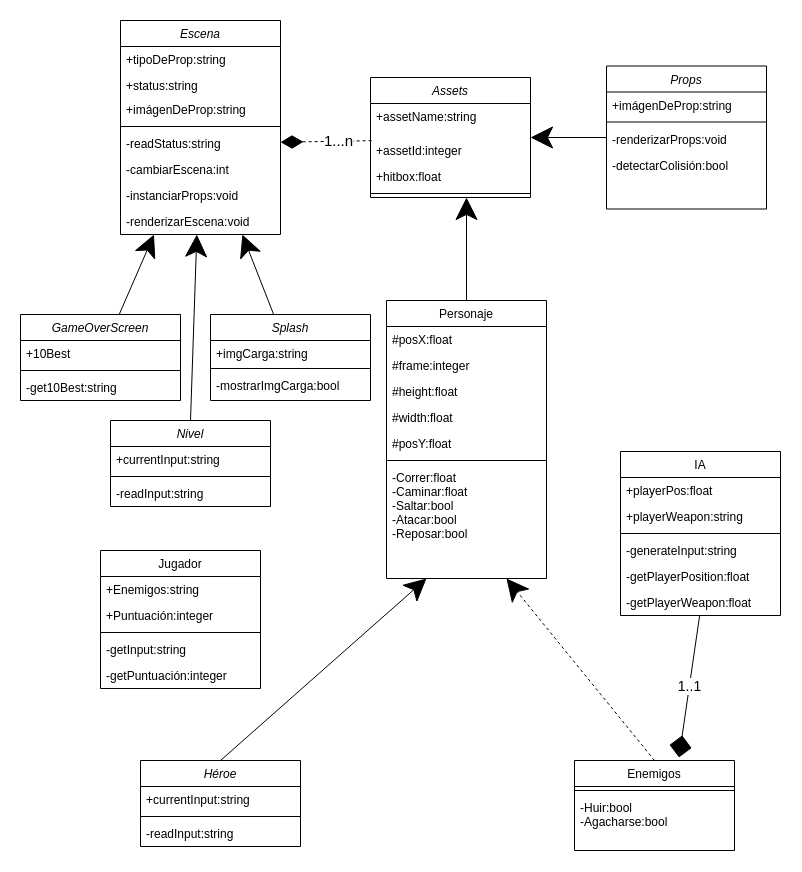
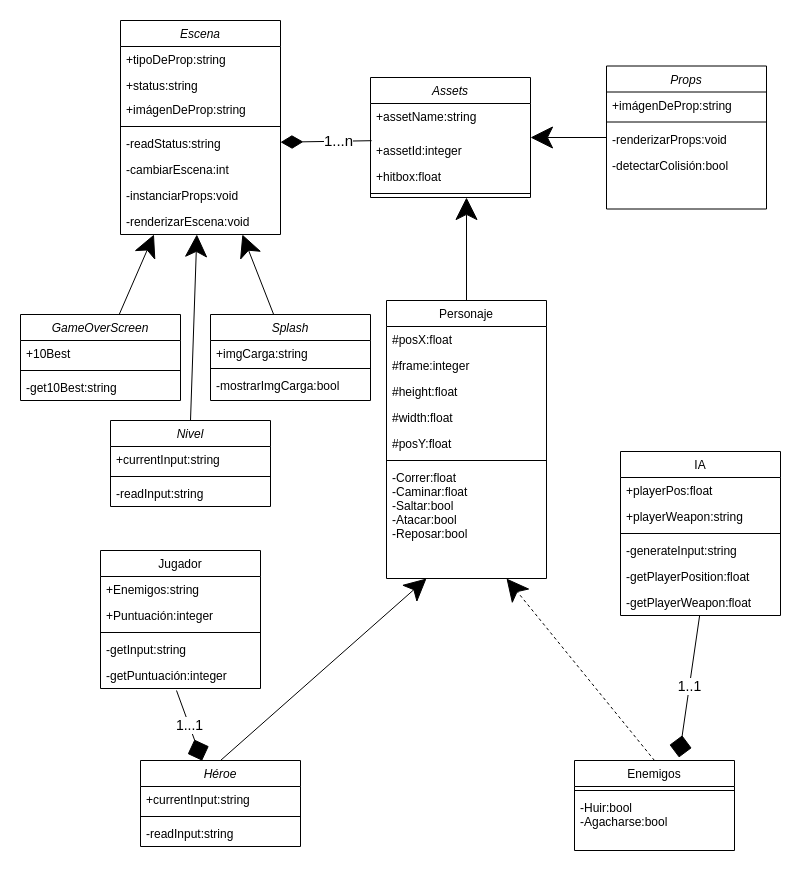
  <mxCell id="0" />
  <mxCell id="1" parent="0" />
  <mxCell id="2" value="Héroe" style="swimlane;fontStyle=2;align=center;verticalAlign=top;childLayout=stackLayout;horizontal=1;startSize=26;horizontalStack=0;resizeParent=1;resizeLast=0;collapsible=1;marginBottom=0;rounded=0;shadow=0;strokeWidth=1;" parent="1" vertex="1"><mxGeometry x="140" y="760" width="160" height="86" as="geometry"><mxRectangle x="230" y="140" width="160" height="26" as="alternateBounds" /></mxGeometry></mxCell>
  <mxCell id="3" value="+currentInput:string" style="text;align=left;verticalAlign=top;spacingLeft=4;spacingRight=4;overflow=hidden;rotatable=0;points=[[0,0.5],[1,0.5]];portConstraint=eastwest;" parent="2" vertex="1"><mxGeometry y="26" width="160" height="26" as="geometry" /></mxCell>
  <mxCell id="4" value="" style="line;html=1;strokeWidth=1;align=left;verticalAlign=middle;spacingTop=-1;spacingLeft=3;spacingRight=3;rotatable=0;labelPosition=right;points=[];portConstraint=eastwest;" parent="2" vertex="1"><mxGeometry y="52" width="160" height="8" as="geometry" /></mxCell>
  <mxCell id="5" value="-readInput:string" style="text;align=left;verticalAlign=top;spacingLeft=4;spacingRight=4;overflow=hidden;rotatable=0;points=[[0,0.5],[1,0.5]];portConstraint=eastwest;" parent="2" vertex="1"><mxGeometry y="60" width="160" height="26" as="geometry" /></mxCell>
  <mxCell id="6" value="Jugador" style="swimlane;fontStyle=0;align=center;verticalAlign=top;childLayout=stackLayout;horizontal=1;startSize=26;horizontalStack=0;resizeParent=1;resizeLast=0;collapsible=1;marginBottom=0;rounded=0;shadow=0;strokeWidth=1;" parent="1" vertex="1"><mxGeometry x="100" y="550" width="160" height="138" as="geometry"><mxRectangle x="130" y="380" width="160" height="26" as="alternateBounds" /></mxGeometry></mxCell>
  <mxCell id="7" value="+Enemigos:string" style="text;align=left;verticalAlign=top;spacingLeft=4;spacingRight=4;overflow=hidden;rotatable=0;points=[[0,0.5],[1,0.5]];portConstraint=eastwest;" parent="6" vertex="1"><mxGeometry y="26" width="160" height="26" as="geometry" /></mxCell>
  <mxCell id="8" value="+Puntuación:integer" style="text;align=left;verticalAlign=top;spacingLeft=4;spacingRight=4;overflow=hidden;rotatable=0;points=[[0,0.5],[1,0.5]];portConstraint=eastwest;" parent="6" vertex="1"><mxGeometry y="52" width="160" height="26" as="geometry" /></mxCell>
  <mxCell id="9" value="" style="line;html=1;strokeWidth=1;align=left;verticalAlign=middle;spacingTop=-1;spacingLeft=3;spacingRight=3;rotatable=0;labelPosition=right;points=[];portConstraint=eastwest;" parent="6" vertex="1"><mxGeometry y="78" width="160" height="8" as="geometry" /></mxCell>
  <mxCell id="10" value="-getInput:string" style="text;align=left;verticalAlign=top;spacingLeft=4;spacingRight=4;overflow=hidden;rotatable=0;points=[[0,0.5],[1,0.5]];portConstraint=eastwest;" parent="6" vertex="1"><mxGeometry y="86" width="160" height="26" as="geometry" /></mxCell>
  <mxCell id="11" value="-getPuntuación:integer" style="text;align=left;verticalAlign=top;spacingLeft=4;spacingRight=4;overflow=hidden;rotatable=0;points=[[0,0.5],[1,0.5]];portConstraint=eastwest;" parent="6" vertex="1"><mxGeometry y="112" width="160" height="26" as="geometry" /></mxCell>
  <mxCell id="12" value="Personaje" style="swimlane;fontStyle=0;align=center;verticalAlign=top;childLayout=stackLayout;horizontal=1;startSize=26;horizontalStack=0;resizeParent=1;resizeLast=0;collapsible=1;marginBottom=0;rounded=0;shadow=0;strokeWidth=1;" parent="1" vertex="1"><mxGeometry x="386" y="300" width="160" height="278" as="geometry"><mxRectangle x="340" y="380" width="170" height="26" as="alternateBounds" /></mxGeometry></mxCell>
  <mxCell id="13" value="#posX:float" style="text;align=left;verticalAlign=top;spacingLeft=4;spacingRight=4;overflow=hidden;rotatable=0;points=[[0,0.5],[1,0.5]];portConstraint=eastwest;" parent="12" vertex="1"><mxGeometry y="26" width="160" height="26" as="geometry" /></mxCell>
  <mxCell id="14" value="#frame:integer" style="text;align=left;verticalAlign=top;spacingLeft=4;spacingRight=4;overflow=hidden;rotatable=0;points=[[0,0.5],[1,0.5]];portConstraint=eastwest;rounded=0;shadow=0;html=0;" parent="12" vertex="1"><mxGeometry y="52" width="160" height="26" as="geometry" /></mxCell>
  <mxCell id="15" value="#height:float" style="text;align=left;verticalAlign=top;spacingLeft=4;spacingRight=4;overflow=hidden;rotatable=0;points=[[0,0.5],[1,0.5]];portConstraint=eastwest;rounded=0;shadow=0;html=0;" parent="12" vertex="1"><mxGeometry y="78" width="160" height="26" as="geometry" /></mxCell>
  <mxCell id="16" value="#width:float" style="text;align=left;verticalAlign=top;spacingLeft=4;spacingRight=4;overflow=hidden;rotatable=0;points=[[0,0.5],[1,0.5]];portConstraint=eastwest;rounded=0;shadow=0;html=0;" parent="12" vertex="1"><mxGeometry y="104" width="160" height="26" as="geometry" /></mxCell>
  <mxCell id="17" value="#posY:float" style="text;align=left;verticalAlign=top;spacingLeft=4;spacingRight=4;overflow=hidden;rotatable=0;points=[[0,0.5],[1,0.5]];portConstraint=eastwest;rounded=0;shadow=0;html=0;" parent="12" vertex="1"><mxGeometry y="130" width="160" height="26" as="geometry" /></mxCell>
  <mxCell id="18" value="" style="line;html=1;strokeWidth=1;align=left;verticalAlign=middle;spacingTop=-1;spacingLeft=3;spacingRight=3;rotatable=0;labelPosition=right;points=[];portConstraint=eastwest;" parent="12" vertex="1"><mxGeometry y="156" width="160" height="8" as="geometry" /></mxCell>
  <mxCell id="19" value="-Correr:float&#10;-Caminar:float&#10;-Saltar:bool&#10;-Atacar:bool&#10;-Reposar:bool" style="text;align=left;verticalAlign=top;spacingLeft=4;spacingRight=4;overflow=hidden;rotatable=0;points=[[0,0.5],[1,0.5]];portConstraint=eastwest;" parent="12" vertex="1"><mxGeometry y="164" width="160" height="88" as="geometry" /></mxCell>
  <mxCell id="20" value="Enemigos" style="swimlane;fontStyle=0;align=center;verticalAlign=top;childLayout=stackLayout;horizontal=1;startSize=26;horizontalStack=0;resizeParent=1;resizeLast=0;collapsible=1;marginBottom=0;rounded=0;shadow=0;strokeWidth=1;" parent="1" vertex="1"><mxGeometry x="574" y="760" width="160" height="90" as="geometry"><mxRectangle x="550" y="140" width="160" height="26" as="alternateBounds" /></mxGeometry></mxCell>
  <mxCell id="21" value="" style="line;html=1;strokeWidth=1;align=left;verticalAlign=middle;spacingTop=-1;spacingLeft=3;spacingRight=3;rotatable=0;labelPosition=right;points=[];portConstraint=eastwest;" parent="20" vertex="1"><mxGeometry y="26" width="160" height="8" as="geometry" /></mxCell>
  <mxCell id="22" value="-Huir:bool&#10;-Agacharse:bool" style="text;align=left;verticalAlign=top;spacingLeft=4;spacingRight=4;overflow=hidden;rotatable=0;points=[[0,0.5],[1,0.5]];portConstraint=eastwest;" parent="20" vertex="1"><mxGeometry y="34" width="160" height="56" as="geometry" /></mxCell>
  <mxCell id="23" value="" style="endArrow=classic;html=1;endFill=1;endSize=20;exitX=0.5;exitY=0;exitDx=0;exitDy=0;entryX=0.75;entryY=1;entryDx=0;entryDy=0;dashed=1;" parent="1" source="20" target="12" edge="1"><mxGeometry width="50" height="50" relative="1" as="geometry"><mxPoint x="430" y="930" as="sourcePoint" /><mxPoint x="400" y="850" as="targetPoint" /></mxGeometry></mxCell>
  <mxCell id="24" value="" style="endArrow=classic;html=1;endFill=1;endSize=20;exitX=0.5;exitY=0;exitDx=0;exitDy=0;entryX=0.25;entryY=1;entryDx=0;entryDy=0;" parent="1" source="2" target="12" edge="1"><mxGeometry width="50" height="50" relative="1" as="geometry"><mxPoint x="410" y="860" as="sourcePoint" /><mxPoint x="320" y="870" as="targetPoint" /></mxGeometry></mxCell>
+ <mxCell id="25" value="&lt;font style=&quot;font-size: 14px&quot;&gt;1...1&lt;/font&gt;" style="endArrow=diamond;html=1;endFill=1;endSize=20;entryX=0.385;entryY=0.002;entryDx=0;entryDy=0;entryPerimeter=0;exitX=0.475;exitY=1.077;exitDx=0;exitDy=0;exitPerimeter=0;" parent="1" source="11" target="2" edge="1"><mxGeometry width="50" height="50" relative="1" as="geometry"><mxPoint x="86" y="710" as="sourcePoint" /><mxPoint x="335.357" y="952" as="targetPoint" /></mxGeometry></mxCell>
  <mxCell id="26" value="IA" style="swimlane;fontStyle=0;align=center;verticalAlign=top;childLayout=stackLayout;horizontal=1;startSize=26;horizontalStack=0;resizeParent=1;resizeLast=0;collapsible=1;marginBottom=0;rounded=0;shadow=0;strokeWidth=1;" parent="1" vertex="1"><mxGeometry x="620" y="451" width="160" height="164" as="geometry"><mxRectangle x="130" y="380" width="160" height="26" as="alternateBounds" /></mxGeometry></mxCell>
  <mxCell id="27" value="+playerPos:float" style="text;align=left;verticalAlign=top;spacingLeft=4;spacingRight=4;overflow=hidden;rotatable=0;points=[[0,0.5],[1,0.5]];portConstraint=eastwest;" parent="26" vertex="1"><mxGeometry y="26" width="160" height="26" as="geometry" /></mxCell>
  <mxCell id="28" value="+playerWeapon:string" style="text;align=left;verticalAlign=top;spacingLeft=4;spacingRight=4;overflow=hidden;rotatable=0;points=[[0,0.5],[1,0.5]];portConstraint=eastwest;" parent="26" vertex="1"><mxGeometry y="52" width="160" height="26" as="geometry" /></mxCell>
  <mxCell id="29" value="" style="line;html=1;strokeWidth=1;align=left;verticalAlign=middle;spacingTop=-1;spacingLeft=3;spacingRight=3;rotatable=0;labelPosition=right;points=[];portConstraint=eastwest;" parent="26" vertex="1"><mxGeometry y="78" width="160" height="8" as="geometry" /></mxCell>
  <mxCell id="30" value="-generateInput:string" style="text;align=left;verticalAlign=top;spacingLeft=4;spacingRight=4;overflow=hidden;rotatable=0;points=[[0,0.5],[1,0.5]];portConstraint=eastwest;" parent="26" vertex="1"><mxGeometry y="86" width="160" height="26" as="geometry" /></mxCell>
  <mxCell id="31" value="-getPlayerPosition:float" style="text;align=left;verticalAlign=top;spacingLeft=4;spacingRight=4;overflow=hidden;rotatable=0;points=[[0,0.5],[1,0.5]];portConstraint=eastwest;" parent="26" vertex="1"><mxGeometry y="112" width="160" height="26" as="geometry" /></mxCell>
  <mxCell id="32" value="-getPlayerWeapon:float" style="text;align=left;verticalAlign=top;spacingLeft=4;spacingRight=4;overflow=hidden;rotatable=0;points=[[0,0.5],[1,0.5]];portConstraint=eastwest;" parent="26" vertex="1"><mxGeometry y="138" width="160" height="26" as="geometry" /></mxCell>
  <mxCell id="33" value="Escena" style="swimlane;fontStyle=2;align=center;verticalAlign=top;childLayout=stackLayout;horizontal=1;startSize=26;horizontalStack=0;resizeParent=1;resizeLast=0;collapsible=1;marginBottom=0;rounded=0;shadow=0;strokeWidth=1;" parent="1" vertex="1"><mxGeometry x="120" y="20" width="160" height="214" as="geometry"><mxRectangle x="230" y="140" width="160" height="26" as="alternateBounds" /></mxGeometry></mxCell>
  <mxCell id="34" value="+tipoDeProp:string" style="text;align=left;verticalAlign=top;spacingLeft=4;spacingRight=4;overflow=hidden;rotatable=0;points=[[0,0.5],[1,0.5]];portConstraint=eastwest;" parent="33" vertex="1"><mxGeometry y="26" width="160" height="26" as="geometry" /></mxCell>
  <mxCell id="35" value="+status:string" style="text;align=left;verticalAlign=top;spacingLeft=4;spacingRight=4;overflow=hidden;rotatable=0;points=[[0,0.5],[1,0.5]];portConstraint=eastwest;" parent="33" vertex="1"><mxGeometry y="52" width="160" height="24" as="geometry" /></mxCell>
  <mxCell id="36" value="+imágenDeProp:string" style="text;align=left;verticalAlign=top;spacingLeft=4;spacingRight=4;overflow=hidden;rotatable=0;points=[[0,0.5],[1,0.5]];portConstraint=eastwest;" parent="33" vertex="1"><mxGeometry y="76" width="160" height="26" as="geometry" /></mxCell>
  <mxCell id="37" value="" style="line;html=1;strokeWidth=1;align=left;verticalAlign=middle;spacingTop=-1;spacingLeft=3;spacingRight=3;rotatable=0;labelPosition=right;points=[];portConstraint=eastwest;" parent="33" vertex="1"><mxGeometry y="102" width="160" height="8" as="geometry" /></mxCell>
  <mxCell id="38" value="-readStatus:string" style="text;align=left;verticalAlign=top;spacingLeft=4;spacingRight=4;overflow=hidden;rotatable=0;points=[[0,0.5],[1,0.5]];portConstraint=eastwest;" parent="33" vertex="1"><mxGeometry y="110" width="160" height="26" as="geometry" /></mxCell>
  <mxCell id="39" value="-cambiarEscena:int" style="text;align=left;verticalAlign=top;spacingLeft=4;spacingRight=4;overflow=hidden;rotatable=0;points=[[0,0.5],[1,0.5]];portConstraint=eastwest;" parent="33" vertex="1"><mxGeometry y="136" width="160" height="26" as="geometry" /></mxCell>
  <mxCell id="40" value="-instanciarProps:void" style="text;align=left;verticalAlign=top;spacingLeft=4;spacingRight=4;overflow=hidden;rotatable=0;points=[[0,0.5],[1,0.5]];portConstraint=eastwest;" parent="33" vertex="1"><mxGeometry y="162" width="160" height="26" as="geometry" /></mxCell>
  <mxCell id="41" value="-renderizarEscena:void" style="text;align=left;verticalAlign=top;spacingLeft=4;spacingRight=4;overflow=hidden;rotatable=0;points=[[0,0.5],[1,0.5]];portConstraint=eastwest;" parent="33" vertex="1"><mxGeometry y="188" width="160" height="26" as="geometry" /></mxCell>
  <mxCell id="42" value="&lt;font style=&quot;font-size: 14px&quot;&gt;1..1&lt;/font&gt;" style="endArrow=diamond;html=1;endFill=1;endSize=20;exitX=0.495;exitY=0.985;exitDx=0;exitDy=0;exitPerimeter=0;entryX=0.653;entryY=-0.033;entryDx=0;entryDy=0;entryPerimeter=0;" parent="1" source="32" target="20" edge="1"><mxGeometry width="50" height="50" relative="1" as="geometry"><mxPoint x="620" y="960" as="sourcePoint" /><mxPoint x="736" y="680" as="targetPoint" /></mxGeometry></mxCell>
  <mxCell id="43" value="Nivel" style="swimlane;fontStyle=2;align=center;verticalAlign=top;childLayout=stackLayout;horizontal=1;startSize=26;horizontalStack=0;resizeParent=1;resizeLast=0;collapsible=1;marginBottom=0;rounded=0;shadow=0;strokeWidth=1;" parent="1" vertex="1"><mxGeometry x="110" y="420" width="160" height="86" as="geometry"><mxRectangle x="230" y="140" width="160" height="26" as="alternateBounds" /></mxGeometry></mxCell>
  <mxCell id="44" value="+currentInput:string" style="text;align=left;verticalAlign=top;spacingLeft=4;spacingRight=4;overflow=hidden;rotatable=0;points=[[0,0.5],[1,0.5]];portConstraint=eastwest;" parent="43" vertex="1"><mxGeometry y="26" width="160" height="26" as="geometry" /></mxCell>
  <mxCell id="45" value="" style="line;html=1;strokeWidth=1;align=left;verticalAlign=middle;spacingTop=-1;spacingLeft=3;spacingRight=3;rotatable=0;labelPosition=right;points=[];portConstraint=eastwest;" parent="43" vertex="1"><mxGeometry y="52" width="160" height="8" as="geometry" /></mxCell>
  <mxCell id="46" value="-readInput:string" style="text;align=left;verticalAlign=top;spacingLeft=4;spacingRight=4;overflow=hidden;rotatable=0;points=[[0,0.5],[1,0.5]];portConstraint=eastwest;" parent="43" vertex="1"><mxGeometry y="60" width="160" height="26" as="geometry" /></mxCell>
  <mxCell id="47" value="Splash" style="swimlane;fontStyle=2;align=center;verticalAlign=top;childLayout=stackLayout;horizontal=1;startSize=26;horizontalStack=0;resizeParent=1;resizeLast=0;collapsible=1;marginBottom=0;rounded=0;shadow=0;strokeWidth=1;" parent="1" vertex="1"><mxGeometry x="210" y="314" width="160" height="86" as="geometry"><mxRectangle x="230" y="140" width="160" height="26" as="alternateBounds" /></mxGeometry></mxCell>
  <mxCell id="48" value="+imgCarga:string" style="text;align=left;verticalAlign=top;spacingLeft=4;spacingRight=4;overflow=hidden;rotatable=0;points=[[0,0.5],[1,0.5]];portConstraint=eastwest;" parent="47" vertex="1"><mxGeometry y="26" width="160" height="24" as="geometry" /></mxCell>
  <mxCell id="49" value="" style="line;html=1;strokeWidth=1;align=left;verticalAlign=middle;spacingTop=-1;spacingLeft=3;spacingRight=3;rotatable=0;labelPosition=right;points=[];portConstraint=eastwest;" parent="47" vertex="1"><mxGeometry y="50" width="160" height="8" as="geometry" /></mxCell>
  <mxCell id="50" value="-mostrarImgCarga:bool" style="text;align=left;verticalAlign=top;spacingLeft=4;spacingRight=4;overflow=hidden;rotatable=0;points=[[0,0.5],[1,0.5]];portConstraint=eastwest;" parent="47" vertex="1"><mxGeometry y="58" width="160" height="24" as="geometry" /></mxCell>
  <mxCell id="51" value="" style="endArrow=classic;html=1;endFill=1;endSize=20;exitX=0.5;exitY=0;exitDx=0;exitDy=0;" parent="1" source="43" target="33" edge="1"><mxGeometry width="50" height="50" relative="1" as="geometry"><mxPoint x="534" y="171.07" as="sourcePoint" /><mxPoint x="404" y="113" as="targetPoint" /></mxGeometry></mxCell>
  <mxCell id="52" value="GameOverScreen" style="swimlane;fontStyle=2;align=center;verticalAlign=top;childLayout=stackLayout;horizontal=1;startSize=26;horizontalStack=0;resizeParent=1;resizeLast=0;collapsible=1;marginBottom=0;rounded=0;shadow=0;strokeWidth=1;" parent="1" vertex="1"><mxGeometry x="20" y="314" width="160" height="86" as="geometry"><mxRectangle x="230" y="140" width="160" height="26" as="alternateBounds" /></mxGeometry></mxCell>
  <mxCell id="53" value="+10Best" style="text;align=left;verticalAlign=top;spacingLeft=4;spacingRight=4;overflow=hidden;rotatable=0;points=[[0,0.5],[1,0.5]];portConstraint=eastwest;" parent="52" vertex="1"><mxGeometry y="26" width="160" height="26" as="geometry" /></mxCell>
  <mxCell id="54" value="" style="line;html=1;strokeWidth=1;align=left;verticalAlign=middle;spacingTop=-1;spacingLeft=3;spacingRight=3;rotatable=0;labelPosition=right;points=[];portConstraint=eastwest;" parent="52" vertex="1"><mxGeometry y="52" width="160" height="8" as="geometry" /></mxCell>
  <mxCell id="55" value="-get10Best:string" style="text;align=left;verticalAlign=top;spacingLeft=4;spacingRight=4;overflow=hidden;rotatable=0;points=[[0,0.5],[1,0.5]];portConstraint=eastwest;" parent="52" vertex="1"><mxGeometry y="60" width="160" height="26" as="geometry" /></mxCell>
  <mxCell id="56" value="" style="endArrow=classic;html=1;endFill=1;endSize=20;" parent="1" source="47" target="33" edge="1"><mxGeometry width="50" height="50" relative="1" as="geometry"><mxPoint x="606" y="190" as="sourcePoint" /><mxPoint x="390" y="113" as="targetPoint" /></mxGeometry></mxCell>
  <mxCell id="57" value="" style="endArrow=classic;html=1;endFill=1;endSize=20;" parent="1" source="52" target="33" edge="1"><mxGeometry width="50" height="50" relative="1" as="geometry"><mxPoint x="410" y="200" as="sourcePoint" /><mxPoint x="408.4" y="125.398" as="targetPoint" /></mxGeometry></mxCell>
  <mxCell id="58" value="Props" style="swimlane;fontStyle=2;align=center;verticalAlign=top;childLayout=stackLayout;horizontal=1;startSize=26;horizontalStack=0;resizeParent=1;resizeLast=0;collapsible=1;marginBottom=0;rounded=0;shadow=0;strokeWidth=1;" parent="1" vertex="1"><mxGeometry x="606" y="65.5" width="160" height="143" as="geometry"><mxRectangle x="230" y="140" width="160" height="26" as="alternateBounds" /></mxGeometry></mxCell>
  <mxCell id="59" value="+imágenDeProp:string" style="text;align=left;verticalAlign=top;spacingLeft=4;spacingRight=4;overflow=hidden;rotatable=0;points=[[0,0.5],[1,0.5]];portConstraint=eastwest;" parent="58" vertex="1"><mxGeometry y="26" width="160" height="26" as="geometry" /></mxCell>
  <mxCell id="60" value="" style="line;html=1;strokeWidth=1;align=left;verticalAlign=middle;spacingTop=-1;spacingLeft=3;spacingRight=3;rotatable=0;labelPosition=right;points=[];portConstraint=eastwest;" parent="58" vertex="1"><mxGeometry y="52" width="160" height="8" as="geometry" /></mxCell>
  <mxCell id="61" value="-renderizarProps:void" style="text;align=left;verticalAlign=top;spacingLeft=4;spacingRight=4;overflow=hidden;rotatable=0;points=[[0,0.5],[1,0.5]];portConstraint=eastwest;" parent="58" vertex="1"><mxGeometry y="60" width="160" height="26" as="geometry" /></mxCell>
  <mxCell id="62" value="-detectarColisión:bool" style="text;align=left;verticalAlign=top;spacingLeft=4;spacingRight=4;overflow=hidden;rotatable=0;points=[[0,0.5],[1,0.5]];portConstraint=eastwest;" parent="58" vertex="1"><mxGeometry y="86" width="160" height="26" as="geometry" /></mxCell>
  <mxCell id="63" value="Assets" style="swimlane;fontStyle=2;align=center;verticalAlign=top;childLayout=stackLayout;horizontal=1;startSize=26;horizontalStack=0;resizeParent=1;resizeLast=0;collapsible=1;marginBottom=0;rounded=0;shadow=0;strokeWidth=1;" parent="1" vertex="1"><mxGeometry x="370" y="77" width="160" height="120" as="geometry"><mxRectangle x="230" y="140" width="160" height="26" as="alternateBounds" /></mxGeometry></mxCell>
  <mxCell id="64" value="+assetName:string&#10;" style="text;align=left;verticalAlign=top;spacingLeft=4;spacingRight=4;overflow=hidden;rotatable=0;points=[[0,0.5],[1,0.5]];portConstraint=eastwest;" parent="63" vertex="1"><mxGeometry y="26" width="160" height="34" as="geometry" /></mxCell>
  <mxCell id="65" value="+assetId:integer" style="text;align=left;verticalAlign=top;spacingLeft=4;spacingRight=4;overflow=hidden;rotatable=0;points=[[0,0.5],[1,0.5]];portConstraint=eastwest;rounded=0;shadow=0;html=0;" parent="63" vertex="1"><mxGeometry y="60" width="160" height="26" as="geometry" /></mxCell>
  <mxCell id="66" value="+hitbox:float" style="text;align=left;verticalAlign=top;spacingLeft=4;spacingRight=4;overflow=hidden;rotatable=0;points=[[0,0.5],[1,0.5]];portConstraint=eastwest;rounded=0;shadow=0;html=0;" parent="63" vertex="1"><mxGeometry y="86" width="160" height="26" as="geometry" /></mxCell>
  <mxCell id="67" value="" style="line;html=1;strokeWidth=1;align=left;verticalAlign=middle;spacingTop=-1;spacingLeft=3;spacingRight=3;rotatable=0;labelPosition=right;points=[];portConstraint=eastwest;" parent="63" vertex="1"><mxGeometry y="112" width="160" height="8" as="geometry" /></mxCell>
  <mxCell id="68" value="" style="endArrow=classic;html=1;endFill=1;endSize=20;" parent="1" source="58" target="63" edge="1"><mxGeometry width="50" height="50" relative="1" as="geometry"><mxPoint x="650" y="430" as="sourcePoint" /><mxPoint x="494" y="315.644" as="targetPoint" /></mxGeometry></mxCell>
- <mxCell id="69" value="" style="endArrow=diamondThin;html=1;endFill=1;endSize=20;exitX=0.007;exitY=0.123;exitDx=0;exitDy=0;exitPerimeter=0;fontSize=21;dashed=1;" parent="1" source="65" target="38" edge="1"><mxGeometry width="50" height="50" relative="1" as="geometry"><mxPoint x="550" y="35.926" as="sourcePoint" /><mxPoint x="346" y="60" as="targetPoint" /></mxGeometry></mxCell>
+ <mxCell id="69" value="" style="endArrow=diamondThin;html=1;endFill=1;endSize=20;exitX=0.007;exitY=0.123;exitDx=0;exitDy=0;exitPerimeter=0;fontSize=21;" parent="1" source="65" target="38" edge="1"><mxGeometry width="50" height="50" relative="1" as="geometry"><mxPoint x="550" y="35.926" as="sourcePoint" /><mxPoint x="346" y="60" as="targetPoint" /></mxGeometry></mxCell>
  <mxCell id="70" value="1...n" style="edgeLabel;html=1;align=center;verticalAlign=middle;resizable=0;points=[];fontSize=15;" vertex="1" connectable="0" parent="69"><mxGeometry x="-0.243" y="-1" relative="1" as="geometry"><mxPoint as="offset" /></mxGeometry></mxCell>
  <mxCell id="71" value="" style="endArrow=classic;html=1;endFill=1;endSize=20;" parent="1" source="12" edge="1"><mxGeometry width="50" height="50" relative="1" as="geometry"><mxPoint x="290" y="87.392" as="sourcePoint" /><mxPoint x="466" y="197" as="targetPoint" /></mxGeometry></mxCell>
